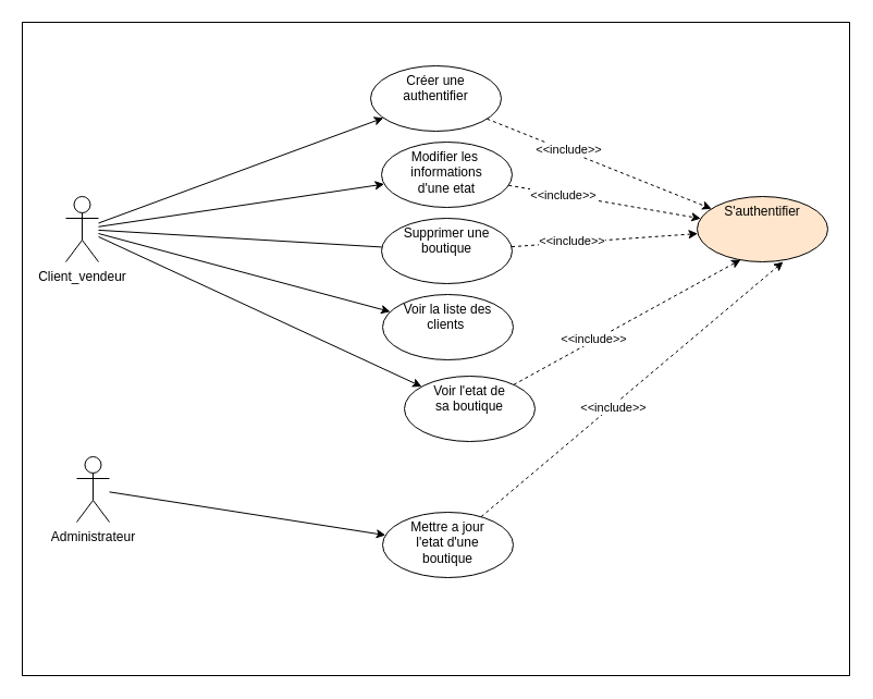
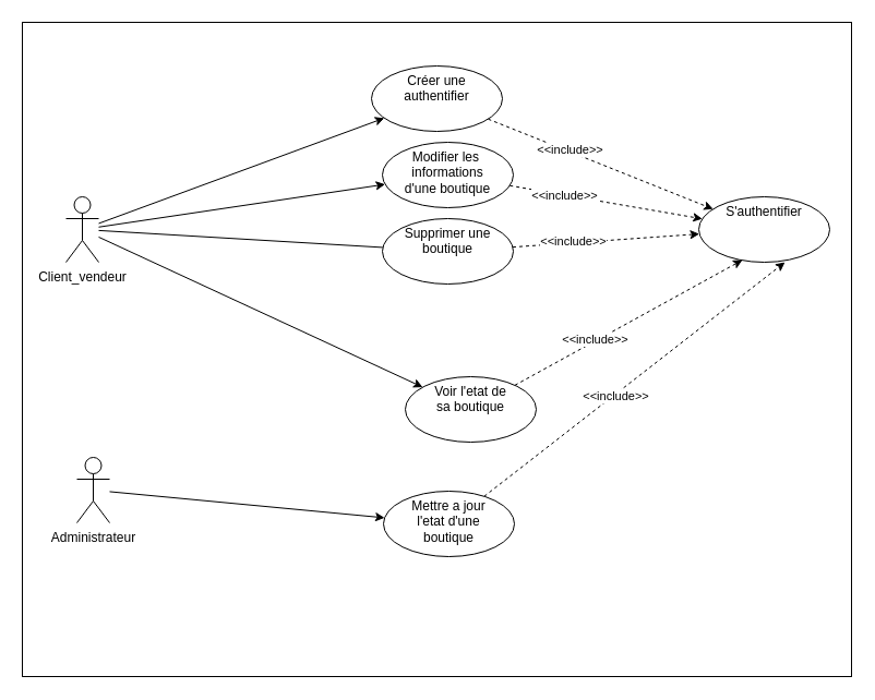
  <mxCell id="0" />
  <mxCell id="1" parent="0" />
  <mxCell id="2" value="" style="rounded=0;whiteSpace=wrap;html=1;" vertex="1" parent="1"><mxGeometry y="20" width="760" height="600" as="geometry" x="20" /></mxCell>
  <mxCell id="3" value="" style="rounded=0;orthogonalLoop=1;jettySize=auto;html=1;" edge="1" parent="1" source="8" target="11"><mxGeometry relative="1" as="geometry" /></mxCell>
  <mxCell id="4" value="" style="edgeStyle=none;rounded=0;orthogonalLoop=1;jettySize=auto;html=1;" edge="1" parent="1" source="8" target="14"><mxGeometry relative="1" as="geometry" /></mxCell>
  <mxCell id="5" value="" style="edgeStyle=none;rounded=0;orthogonalLoop=1;jettySize=auto;html=1;endArrow=none;" edge="1" parent="1" source="8" target="17"><mxGeometry relative="1" as="geometry" /></mxCell>
- <mxCell id="6" value="" style="edgeStyle=none;rounded=0;orthogonalLoop=1;jettySize=auto;html=1;" edge="1" parent="1" source="8" target="23"><mxGeometry relative="1" as="geometry" /></mxCell>
  <mxCell id="7" value="" style="edgeStyle=none;rounded=0;orthogonalLoop=1;jettySize=auto;html=1;strokeColor=default;" edge="1" parent="1" source="8" target="27"><mxGeometry relative="1" as="geometry" /></mxCell>
  <mxCell id="8" value="Client_vendeur" style="shape=umlActor;verticalLabelPosition=bottom;verticalAlign=top;html=1;outlineConnect=0;" vertex="1" parent="1"><mxGeometry x="60" y="180" width="30" height="60" as="geometry" /></mxCell>
  <mxCell id="9" value="" style="edgeStyle=none;orthogonalLoop=1;jettySize=auto;html=1;rounded=0;strokeColor=default;dashed=1;" edge="1" parent="1" source="11" target="24"><mxGeometry relative="1" as="geometry" /></mxCell>
  <mxCell id="10" value="&amp;lt;&amp;lt;include&amp;gt;&amp;gt;" style="edgeLabel;html=1;align=center;verticalAlign=middle;resizable=0;points=[];" vertex="1" connectable="0" parent="9"><mxGeometry x="-0.278" y="2" relative="1" as="geometry"><mxPoint as="offset" /></mxGeometry></mxCell>
  <mxCell id="11" value="Créer une &lt;br&gt;authentifier" style="ellipse;whiteSpace=wrap;html=1;verticalAlign=top;" vertex="1" parent="1"><mxGeometry x="340" y="60" width="120" height="60" as="geometry" /></mxCell>
  <mxCell id="12" style="edgeStyle=none;rounded=0;orthogonalLoop=1;jettySize=auto;html=1;strokeColor=default;dashed=1;" edge="1" parent="1" source="14" target="24"><mxGeometry relative="1" as="geometry" /></mxCell>
  <mxCell id="13" value="&amp;lt;&amp;lt;include&amp;gt;&amp;gt;" style="edgeLabel;html=1;align=center;verticalAlign=middle;resizable=0;points=[];" vertex="1" connectable="0" parent="12"><mxGeometry x="-0.443" relative="1" as="geometry"><mxPoint as="offset" /></mxGeometry></mxCell>
- <mxCell id="14" value="Modifier les&amp;nbsp;&lt;br&gt;informations&lt;br&gt;d'une etat" style="ellipse;whiteSpace=wrap;html=1;verticalAlign=top;" vertex="1" parent="1"><mxGeometry x="350" y="130" width="120" height="60" as="geometry" /></mxCell>
+ <mxCell id="14" value="Modifier les&amp;nbsp;&lt;br&gt;informations&lt;br&gt;d'une boutique" style="ellipse;whiteSpace=wrap;html=1;verticalAlign=top;" vertex="1" parent="1"><mxGeometry x="350" y="130" width="120" height="60" as="geometry" /></mxCell>
  <mxCell id="15" style="edgeStyle=none;rounded=0;orthogonalLoop=1;jettySize=auto;html=1;strokeColor=default;dashed=1;" edge="1" parent="1" source="17" target="24"><mxGeometry relative="1" as="geometry" /></mxCell>
  <mxCell id="16" value="&amp;lt;&amp;lt;include&amp;gt;&amp;gt;" style="edgeLabel;html=1;align=center;verticalAlign=middle;resizable=0;points=[];" vertex="1" connectable="0" parent="15"><mxGeometry x="-0.361" y="2" relative="1" as="geometry"><mxPoint as="offset" /></mxGeometry></mxCell>
  <mxCell id="17" value="Supprimer une&lt;br&gt;boutique" style="ellipse;whiteSpace=wrap;html=1;verticalAlign=top;" vertex="1" parent="1"><mxGeometry x="350" y="200" width="120" height="60" as="geometry" /></mxCell>
  <mxCell id="18" value="" style="edgeStyle=none;rounded=0;orthogonalLoop=1;jettySize=auto;html=1;" edge="1" parent="1" source="19" target="22"><mxGeometry relative="1" as="geometry" /></mxCell>
  <mxCell id="19" value="Administrateur" style="shape=umlActor;verticalLabelPosition=bottom;verticalAlign=top;html=1;outlineConnect=0;" vertex="1" parent="1"><mxGeometry x="70" y="419" width="30" height="60" as="geometry" /></mxCell>
  <mxCell id="20" style="edgeStyle=none;rounded=0;orthogonalLoop=1;jettySize=auto;html=1;entryX=0.658;entryY=1;entryDx=0;entryDy=0;entryPerimeter=0;dashed=1;strokeColor=default;" edge="1" parent="1" source="22" target="24"><mxGeometry relative="1" as="geometry" /></mxCell>
  <mxCell id="21" value="&amp;lt;&amp;lt;include&amp;gt;&amp;gt;" style="edgeLabel;html=1;align=center;verticalAlign=middle;resizable=0;points=[];" vertex="1" connectable="0" parent="20"><mxGeometry x="-0.137" y="-1" relative="1" as="geometry"><mxPoint as="offset" /></mxGeometry></mxCell>
- <mxCell id="22" value="Mettre a jour&lt;br&gt;l'etat d'une&lt;br&gt;boutique" style="ellipse;whiteSpace=wrap;html=1;verticalAlign=top;" vertex="1" parent="1"><mxGeometry x="351" y="470" width="120" height="60" as="geometry" /></mxCell>
- <mxCell id="23" value="Voir la liste des&lt;br&gt;clients&amp;nbsp;" style="ellipse;whiteSpace=wrap;html=1;verticalAlign=top;" vertex="1" parent="1"><mxGeometry x="351" y="270" width="120" height="60" as="geometry" /></mxCell>
- <mxCell id="24" value="S'authentifier" style="ellipse;whiteSpace=wrap;html=1;verticalAlign=top;fillColor=#ffe6cc;" vertex="1" parent="1"><mxGeometry x="640" y="180" width="120" height="60" as="geometry" /></mxCell>
+ <mxCell id="22" value="Mettre a jour&lt;br&gt;l'etat d'une&lt;br&gt;boutique" style="ellipse;whiteSpace=wrap;html=1;verticalAlign=top;" vertex="1" parent="1"><mxGeometry x="351" y="450" width="120" height="60" as="geometry" /></mxCell>
+ <mxCell id="24" value="S'authentifier" style="ellipse;whiteSpace=wrap;html=1;verticalAlign=top;" vertex="1" parent="1"><mxGeometry x="640" y="180" width="120" height="60" as="geometry" /></mxCell>
  <mxCell id="25" style="edgeStyle=none;rounded=0;orthogonalLoop=1;jettySize=auto;html=1;entryX=0.333;entryY=0.967;entryDx=0;entryDy=0;entryPerimeter=0;strokeColor=default;dashed=1;" edge="1" parent="1" source="27" target="24"><mxGeometry relative="1" as="geometry" /></mxCell>
  <mxCell id="26" value="&amp;lt;&amp;lt;include&amp;gt;&amp;gt;" style="edgeLabel;html=1;align=center;verticalAlign=middle;resizable=0;points=[];" vertex="1" connectable="0" parent="25"><mxGeometry x="-0.285" y="2" relative="1" as="geometry"><mxPoint as="offset" /></mxGeometry></mxCell>
  <mxCell id="27" value="Voir l'etat de&lt;br&gt;sa boutique" style="ellipse;whiteSpace=wrap;html=1;verticalAlign=top;" vertex="1" parent="1"><mxGeometry x="371" y="345" width="120" height="60" as="geometry" /></mxCell>
